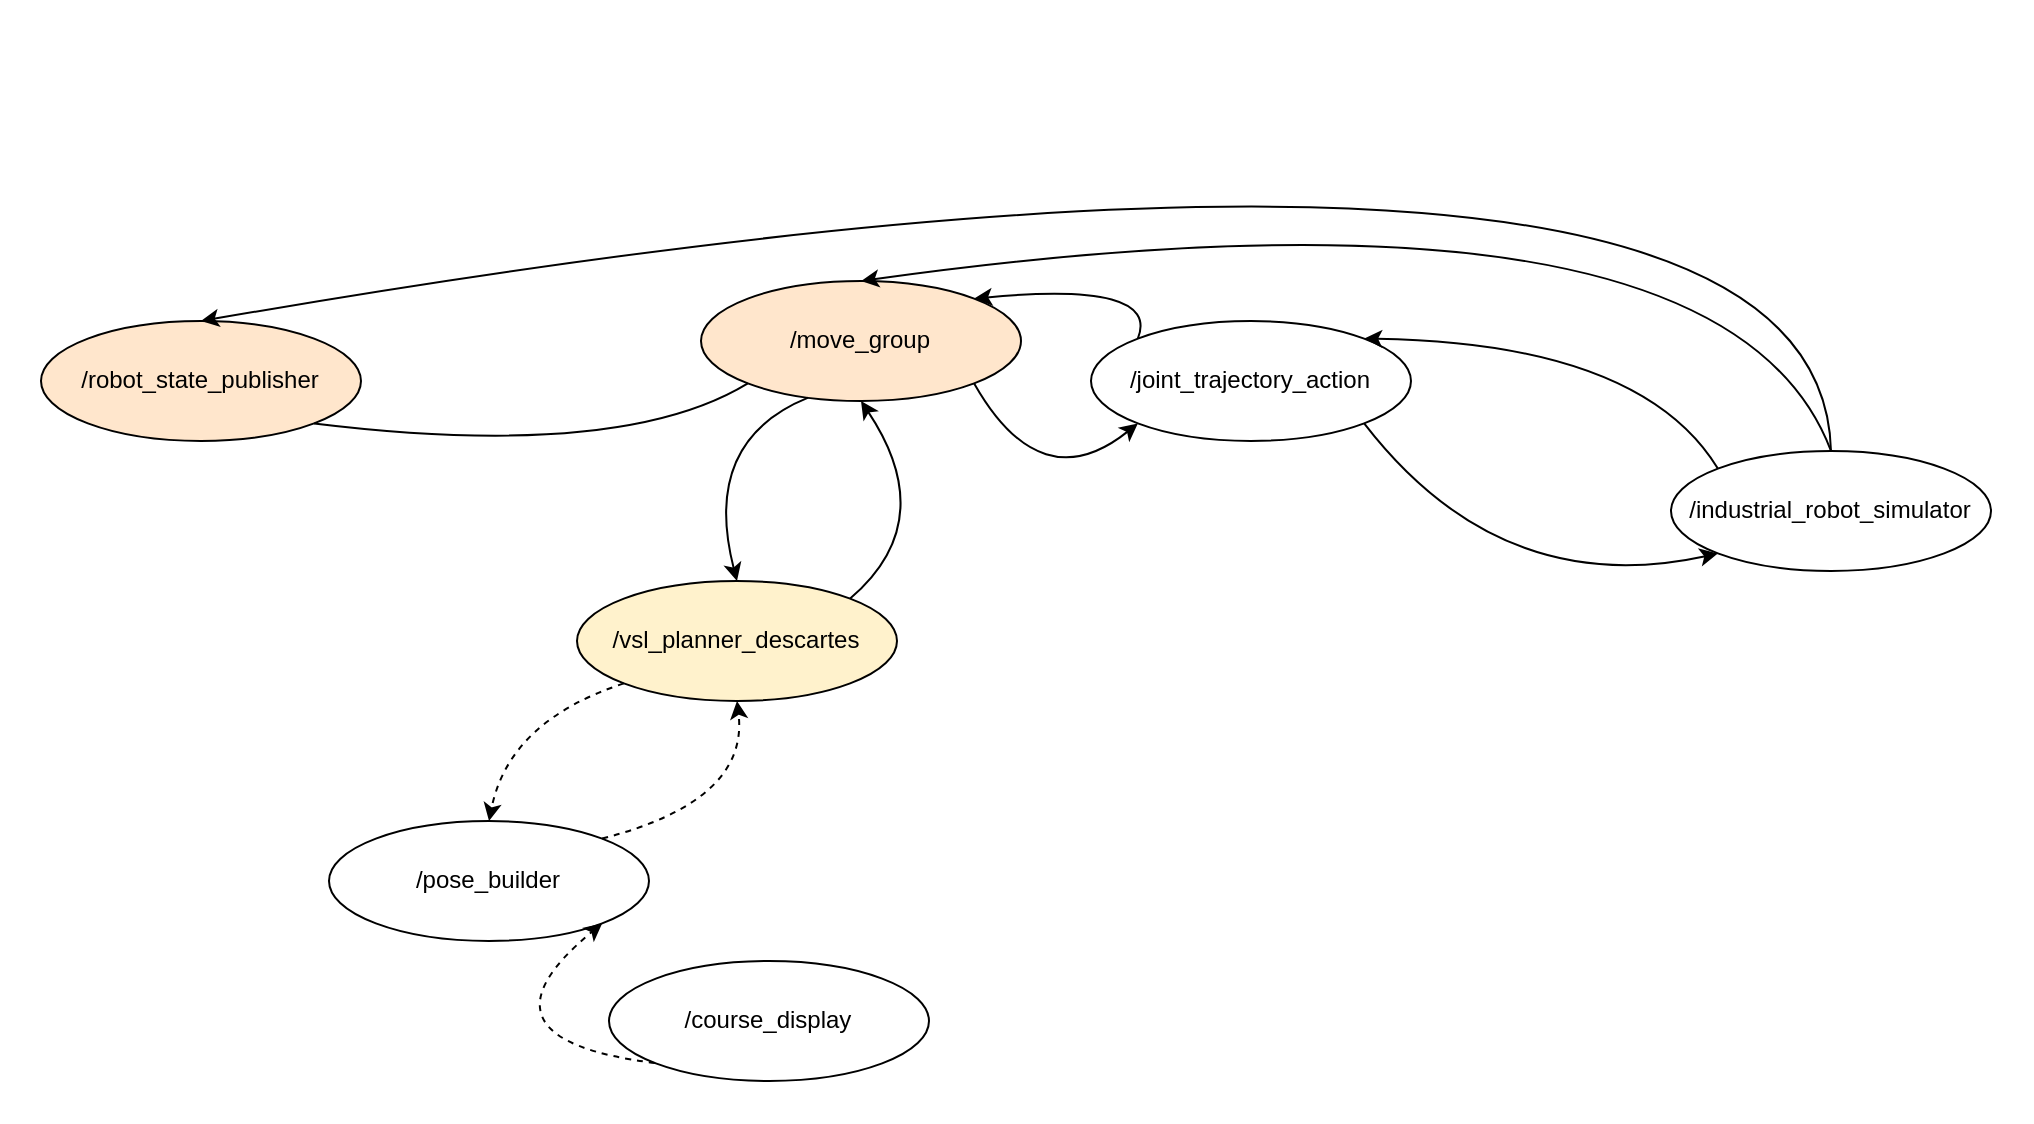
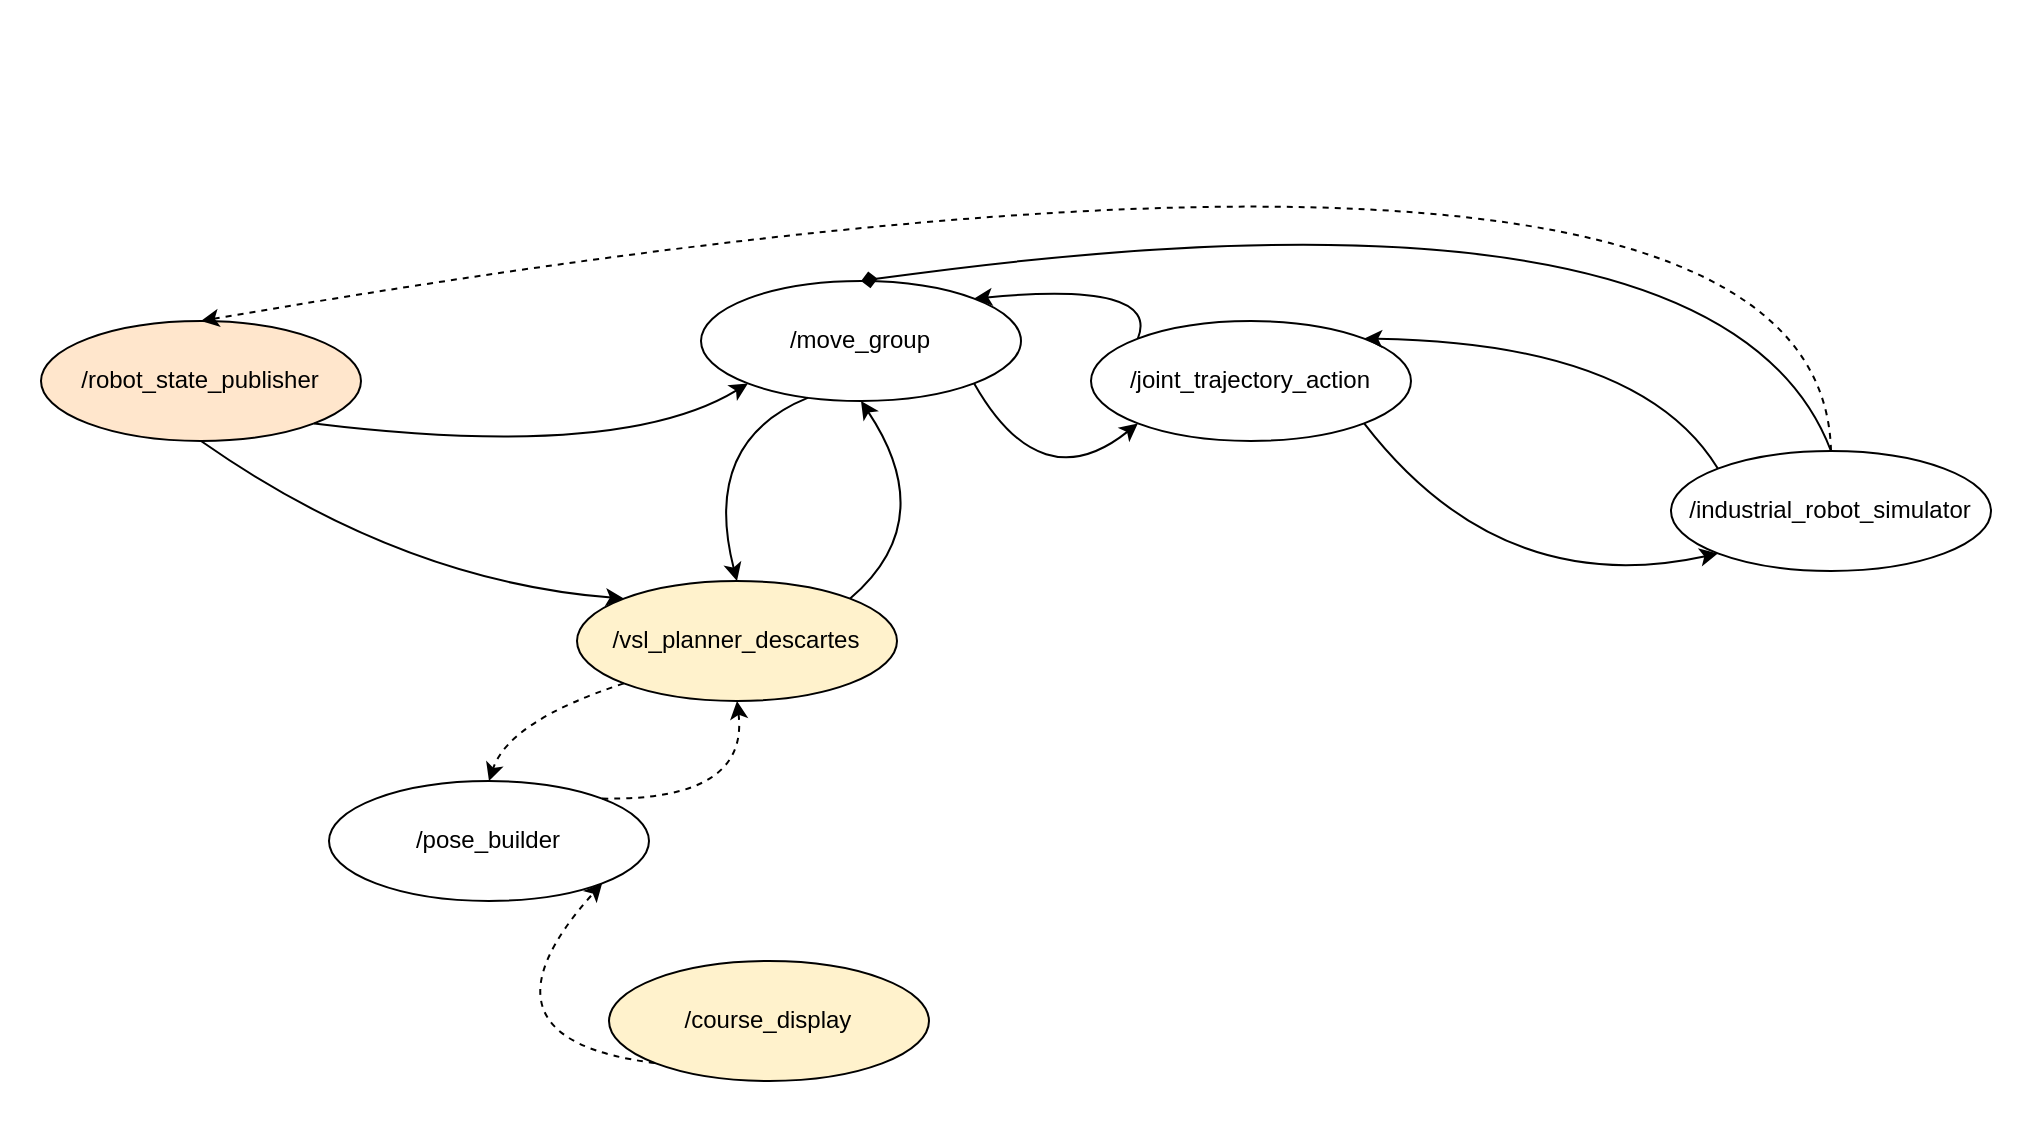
  <mxCell id="0" />
  <mxCell id="1" parent="0" />
  <mxCell id="2" value="/robot_state_publisher" style="ellipse;whiteSpace=wrap;html=1;fillColor=#ffe6cc;" vertex="1" parent="1"><mxGeometry x="20" y="160" width="160" height="60" as="geometry" /></mxCell>
- <mxCell id="3" value="/move_group" style="ellipse;whiteSpace=wrap;html=1;fillColor=#ffe6cc;" vertex="1" parent="1"><mxGeometry x="350" y="140" width="160" height="60" as="geometry" /></mxCell>
+ <mxCell id="3" value="/move_group" style="ellipse;whiteSpace=wrap;html=1;" vertex="1" parent="1"><mxGeometry x="350" y="140" width="160" height="60" as="geometry" /></mxCell>
  <mxCell id="4" value="/joint_trajectory_action" style="ellipse;whiteSpace=wrap;html=1;" vertex="1" parent="1"><mxGeometry x="545" y="160" width="160" height="60" as="geometry" /></mxCell>
  <mxCell id="5" value="/industrial_robot_simulator" style="ellipse;whiteSpace=wrap;html=1;" vertex="1" parent="1"><mxGeometry x="835" y="225" width="160" height="60" as="geometry" /></mxCell>
- <mxCell id="6" value="/pose_builder" style="ellipse;whiteSpace=wrap;html=1;" vertex="1" parent="1"><mxGeometry x="164" y="410" width="160" height="60" as="geometry" /></mxCell>
+ <mxCell id="6" value="/pose_builder" style="ellipse;whiteSpace=wrap;html=1;" vertex="1" parent="1"><mxGeometry x="164" y="390" width="160" height="60" as="geometry" /></mxCell>
  <mxCell id="7" value="/vsl_planner_descartes" style="ellipse;whiteSpace=wrap;html=1;fillColor=#fff2cc;" vertex="1" parent="1"><mxGeometry x="288" y="290" width="160" height="60" as="geometry" /></mxCell>
- <mxCell id="8" value="/course_display" style="ellipse;whiteSpace=wrap;html=1;" vertex="1" parent="1"><mxGeometry x="304" y="480" width="160" height="60" as="geometry" /></mxCell>
+ <mxCell id="8" value="/course_display" style="ellipse;whiteSpace=wrap;html=1;fillColor=#fff2cc;" vertex="1" parent="1"><mxGeometry x="304" y="480" width="160" height="60" as="geometry" /></mxCell>
  <mxCell id="9" value="" style="curved=1;endArrow=classic;html=1;exitX=1;exitY=1;exitDx=0;exitDy=0;entryX=1;entryY=1;entryDx=0;entryDy=0;dashed=1;" edge="1" parent="1" target="6"><mxGeometry width="50" height="50" relative="1" as="geometry"><mxPoint x="327" y="531" as="sourcePoint" /><mxPoint x="214" y="470" as="targetPoint" /><Array as="points"><mxPoint x="230.5" y="519" /></Array></mxGeometry></mxCell>
  <mxCell id="10" value="" style="curved=1;endArrow=classic;html=1;entryX=0.5;entryY=1;entryDx=0;entryDy=0;exitX=1;exitY=0;exitDx=0;exitDy=0;comic=0;labelBorderColor=none;dashed=1;" edge="1" parent="1" source="6" target="7"><mxGeometry width="50" height="50" relative="1" as="geometry"><mxPoint x="344.069" y="379.287" as="sourcePoint" /><mxPoint x="370.931" y="449.287" as="targetPoint" /><Array as="points"><mxPoint x="374" y="400" /></Array></mxGeometry></mxCell>
  <mxCell id="11" value="" style="endArrow=classic;html=1;entryX=0.5;entryY=0;entryDx=0;entryDy=0;exitX=0;exitY=1;exitDx=0;exitDy=0;curved=1;dashed=1;" edge="1" parent="1" source="7" target="6"><mxGeometry width="50" height="50" relative="1" as="geometry"><mxPoint x="231.5" y="324.5" as="sourcePoint" /><mxPoint x="164.069" y="393.287" as="targetPoint" /><Array as="points"><mxPoint x="254" y="360" /></Array></mxGeometry></mxCell>
- <mxCell id="12" value="" style="curved=1;endArrow=none;html=1;entryX=0;entryY=1;entryDx=0;entryDy=0;exitX=1;exitY=1;exitDx=0;exitDy=0;" edge="1" parent="1" source="2" target="3"><mxGeometry width="50" height="50" relative="1" as="geometry"><mxPoint x="360.069" y="198.787" as="sourcePoint" /><mxPoint x="427.5" y="130" as="targetPoint" /><Array as="points"><mxPoint x="310" y="230" /></Array></mxGeometry></mxCell>
- <mxCell id="13" value="" style="curved=1;endArrow=classic;html=1;entryX=0.5;entryY=0;entryDx=0;entryDy=0;exitX=0.5;exitY=0;exitDx=0;exitDy=0;" edge="1" parent="1" source="5" target="2"><mxGeometry width="50" height="50" relative="1" as="geometry"><mxPoint x="870.069" y="188.787" as="sourcePoint" /><mxPoint x="937.5" y="120" as="targetPoint" /><Array as="points"><mxPoint x="910" y="20" /></Array></mxGeometry></mxCell>
+ <mxCell id="12" value="" style="curved=1;endArrow=classic;html=1;entryX=0;entryY=1;entryDx=0;entryDy=0;exitX=1;exitY=1;exitDx=0;exitDy=0;" edge="1" parent="1" source="2" target="3"><mxGeometry width="50" height="50" relative="1" as="geometry"><mxPoint x="360.069" y="198.787" as="sourcePoint" /><mxPoint x="427.5" y="130" as="targetPoint" /><Array as="points"><mxPoint x="310" y="230" /></Array></mxGeometry></mxCell>
+ <mxCell id="13" value="" style="curved=1;endArrow=classic;html=1;entryX=0.5;entryY=0;entryDx=0;entryDy=0;exitX=0.5;exitY=0;exitDx=0;exitDy=0;dashed=1;" edge="1" parent="1" source="5" target="2"><mxGeometry width="50" height="50" relative="1" as="geometry"><mxPoint x="870.069" y="188.787" as="sourcePoint" /><mxPoint x="937.5" y="120" as="targetPoint" /><Array as="points"><mxPoint x="910" y="20" /></Array></mxGeometry></mxCell>
+ <mxCell id="14" value="" style="curved=1;endArrow=classic;html=1;entryX=0;entryY=0;entryDx=0;entryDy=0;exitX=0.5;exitY=1;exitDx=0;exitDy=0;" edge="1" parent="1" source="2" target="7"><mxGeometry width="50" height="50" relative="1" as="geometry"><mxPoint x="406.569" y="259.787" as="sourcePoint" /><mxPoint x="474" y="191" as="targetPoint" /><Array as="points"><mxPoint x="200" y="290" /></Array></mxGeometry></mxCell>
  <mxCell id="15" value="" style="curved=1;endArrow=classic;html=1;entryX=0;entryY=1;entryDx=0;entryDy=0;exitX=1;exitY=1;exitDx=0;exitDy=0;" edge="1" parent="1" source="4" target="5"><mxGeometry width="50" height="50" relative="1" as="geometry"><mxPoint x="740.069" y="308.787" as="sourcePoint" /><mxPoint x="807.5" y="240" as="targetPoint" /><Array as="points"><mxPoint x="750" y="300" /></Array></mxGeometry></mxCell>
  <mxCell id="16" value="" style="curved=1;endArrow=classic;html=1;entryX=1;entryY=0;entryDx=0;entryDy=0;exitX=0;exitY=0;exitDx=0;exitDy=0;" edge="1" parent="1" source="5" target="4"><mxGeometry width="50" height="50" relative="1" as="geometry"><mxPoint x="780.069" y="239.787" as="sourcePoint" /><mxPoint x="848" y="171" as="targetPoint" /><Array as="points"><mxPoint x="820" y="171" /></Array></mxGeometry></mxCell>
- <mxCell id="17" value="" style="curved=1;endArrow=classic;html=1;entryX=0.5;entryY=0;entryDx=0;entryDy=0;exitX=0.5;exitY=0;exitDx=0;exitDy=0;" edge="1" parent="1" source="5" target="3"><mxGeometry width="50" height="50" relative="1" as="geometry"><mxPoint x="920" y="250" as="sourcePoint" /><mxPoint x="110" y="170" as="targetPoint" /><Array as="points"><mxPoint x="860" y="80" /></Array></mxGeometry></mxCell>
+ <mxCell id="17" value="" style="curved=1;endArrow=diamond;html=1;entryX=0.5;entryY=0;entryDx=0;entryDy=0;exitX=0.5;exitY=0;exitDx=0;exitDy=0;" edge="1" parent="1" source="5" target="3"><mxGeometry width="50" height="50" relative="1" as="geometry"><mxPoint x="920" y="250" as="sourcePoint" /><mxPoint x="110" y="170" as="targetPoint" /><Array as="points"><mxPoint x="860" y="80" /></Array></mxGeometry></mxCell>
  <mxCell id="18" value="" style="curved=1;endArrow=classic;html=1;entryX=0;entryY=1;entryDx=0;entryDy=0;exitX=1;exitY=1;exitDx=0;exitDy=0;" edge="1" parent="1" source="3" target="4"><mxGeometry width="50" height="50" relative="1" as="geometry"><mxPoint x="425.569" y="210.213" as="sourcePoint" /><mxPoint x="562.431" y="270.213" as="targetPoint" /><Array as="points"><mxPoint x="520" y="250" /></Array></mxGeometry></mxCell>
  <mxCell id="19" value="" style="curved=1;endArrow=classic;html=1;entryX=1;entryY=0;entryDx=0;entryDy=0;exitX=0;exitY=0;exitDx=0;exitDy=0;" edge="1" parent="1" source="4" target="3"><mxGeometry width="50" height="50" relative="1" as="geometry"><mxPoint x="659.931" y="200.213" as="sourcePoint" /><mxPoint x="543.069" y="160.213" as="targetPoint" /><Array as="points"><mxPoint x="580" y="140" /></Array></mxGeometry></mxCell>
  <mxCell id="20" value="" style="curved=1;endArrow=classic;html=1;entryX=0.5;entryY=1;entryDx=0;entryDy=0;exitX=1;exitY=0;exitDx=0;exitDy=0;" edge="1" parent="1" source="7" target="3"><mxGeometry width="50" height="50" relative="1" as="geometry"><mxPoint x="546.931" y="299.787" as="sourcePoint" /><mxPoint x="430.069" y="259.787" as="targetPoint" /><Array as="points"><mxPoint x="470" y="260" /></Array></mxGeometry></mxCell>
  <mxCell id="21" value="" style="curved=1;endArrow=classic;html=1;entryX=0.5;entryY=0;entryDx=0;entryDy=0;exitX=0.335;exitY=0.972;exitDx=0;exitDy=0;exitPerimeter=0;" edge="1" parent="1" source="3" target="7"><mxGeometry width="50" height="50" relative="1" as="geometry"><mxPoint x="420.931" y="260.213" as="sourcePoint" /><mxPoint x="304.069" y="220.213" as="targetPoint" /><Array as="points"><mxPoint x="350" y="220" /></Array></mxGeometry></mxCell>
